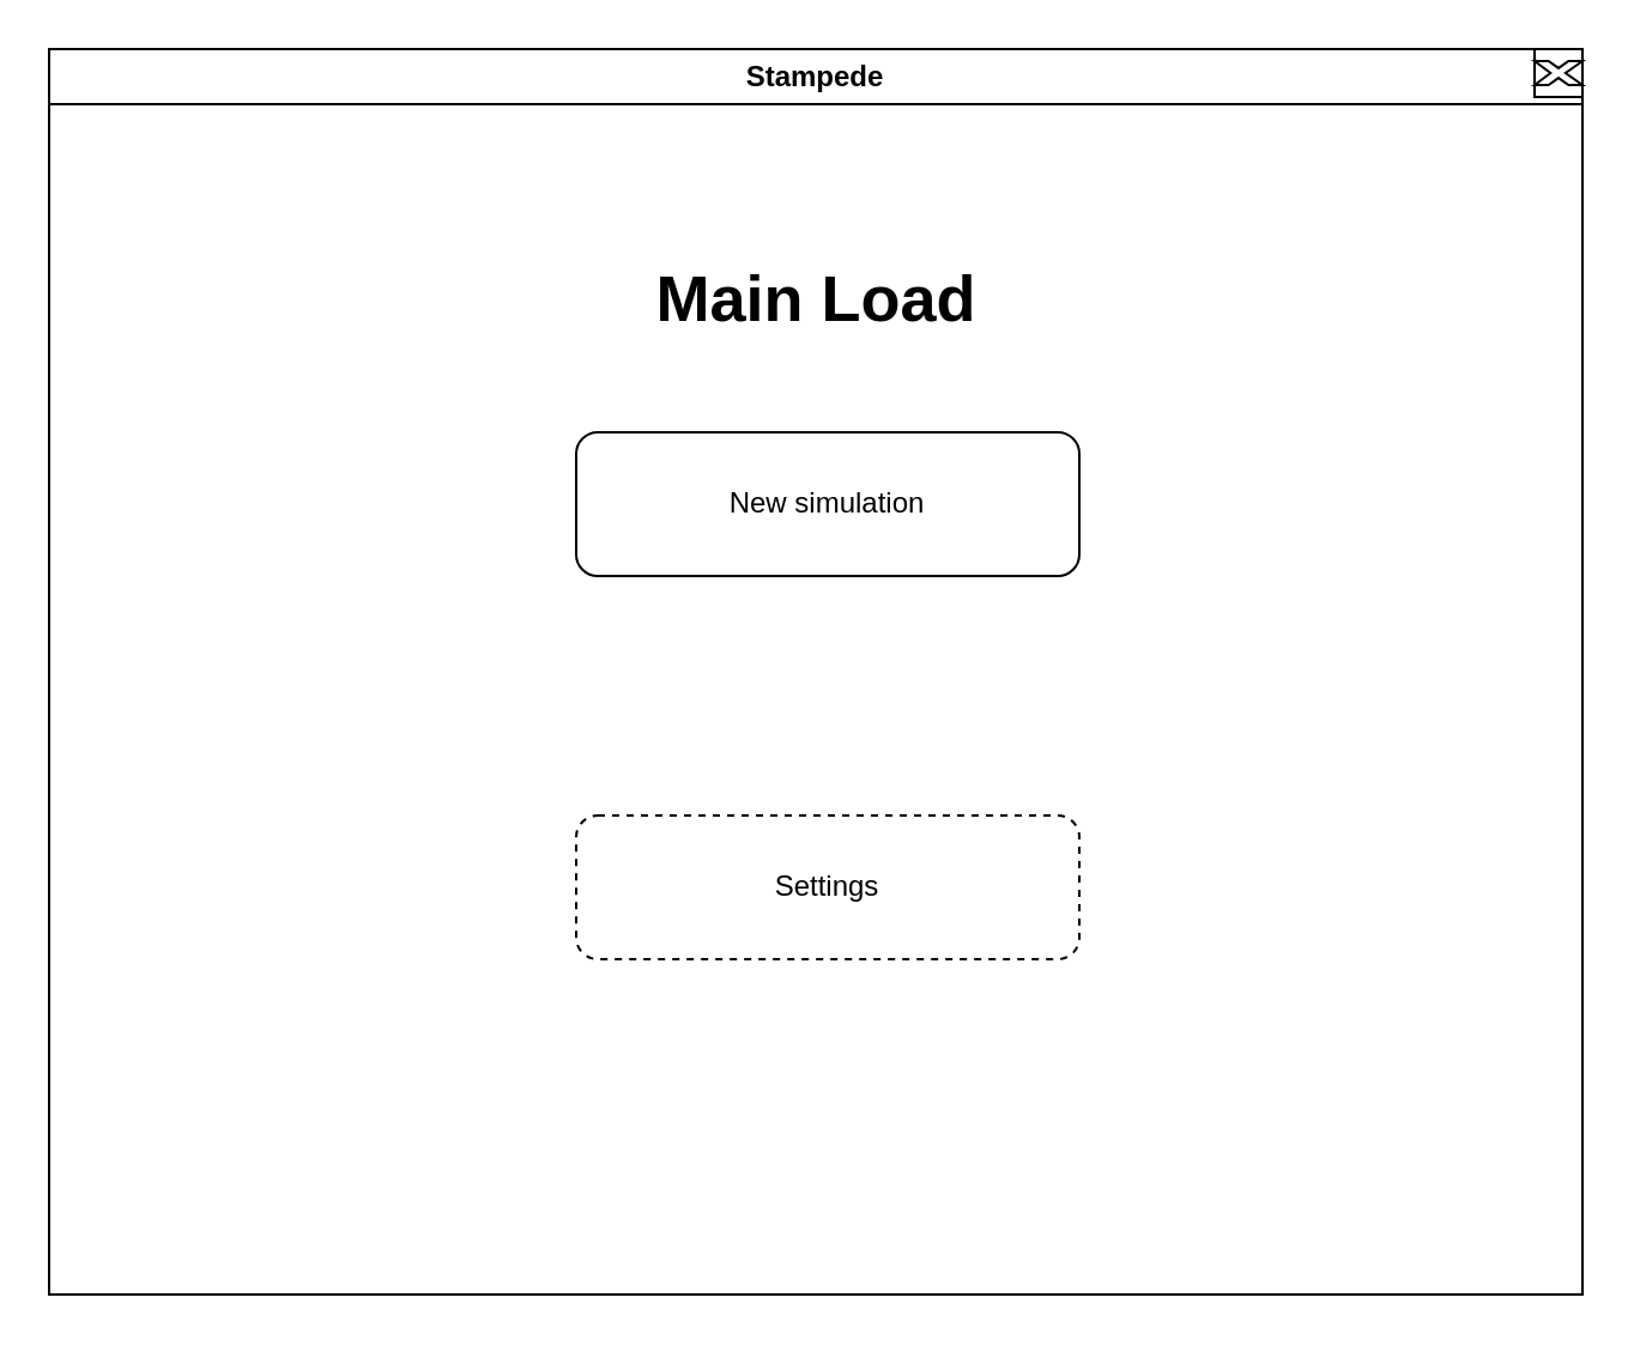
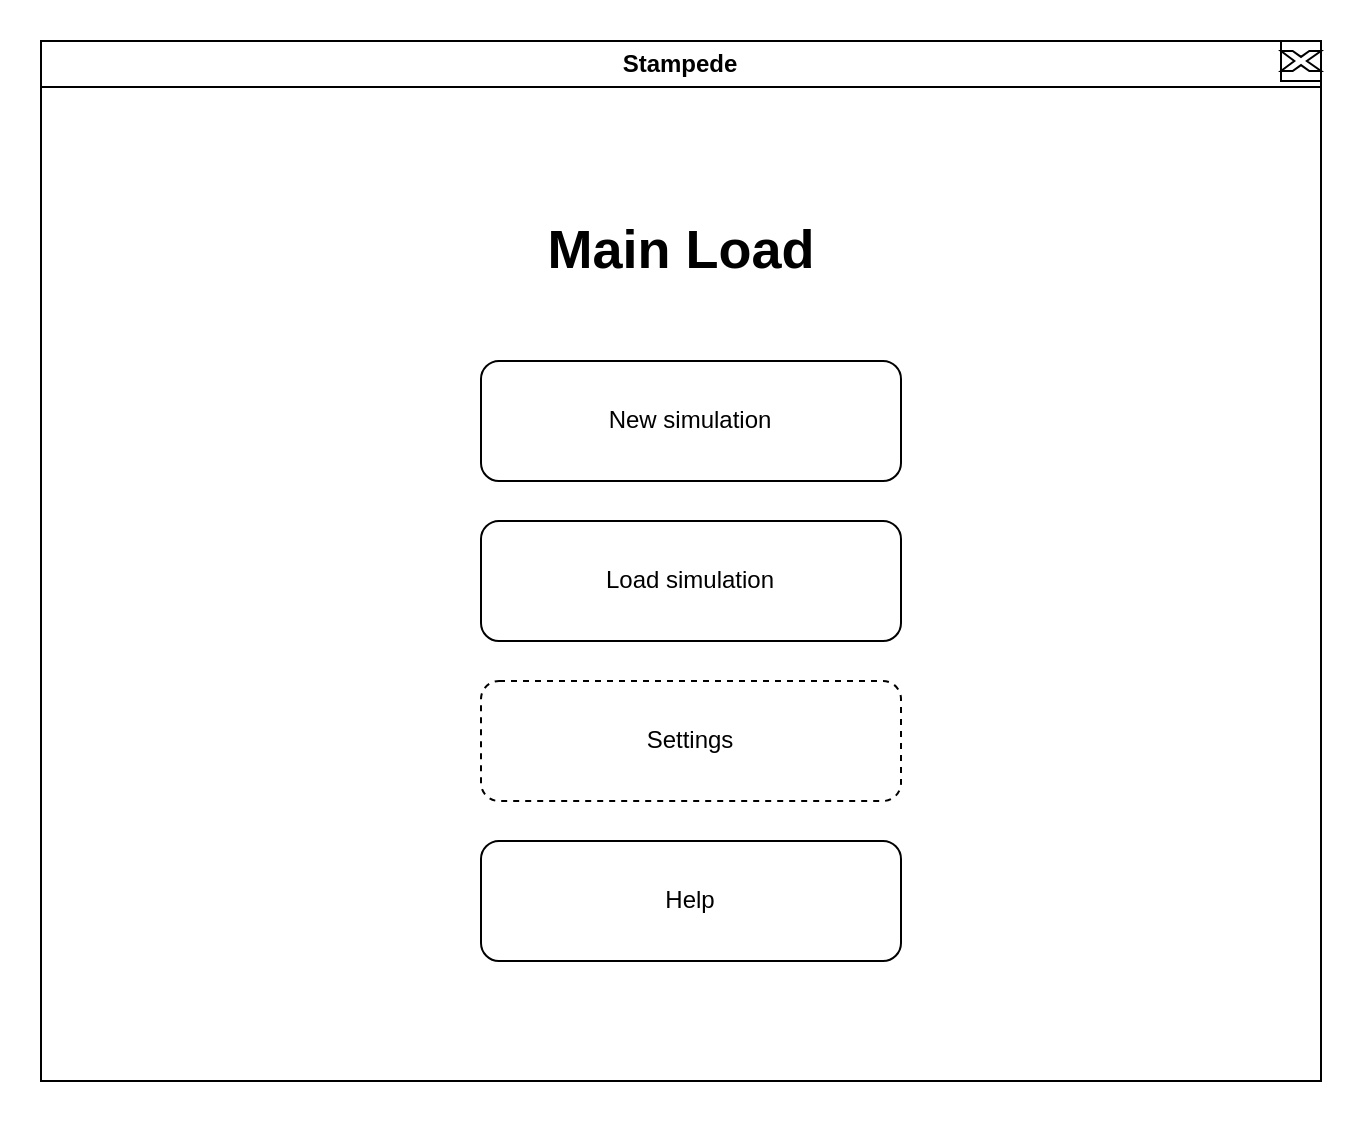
  <mxCell id="0" />
  <mxCell id="1" parent="0" />
  <mxCell id="2" value="Stampede" style="swimlane;whiteSpace=wrap;html=1;" vertex="1" parent="1"><mxGeometry x="20" y="20" width="640" height="520" as="geometry" /></mxCell>
  <mxCell id="3" value="" style="rounded=0;whiteSpace=wrap;html=1;" vertex="1" parent="2"><mxGeometry x="620" width="20" height="20" as="geometry" /></mxCell>
  <mxCell id="4" value="" style="verticalLabelPosition=bottom;verticalAlign=top;html=1;shape=mxgraph.basic.x" vertex="1" parent="2"><mxGeometry x="620" y="5" width="20" height="10" as="geometry" /></mxCell>
  <mxCell id="5" value="&lt;font style=&quot;font-size: 27px;&quot;&gt;&lt;b&gt;Main Load&lt;/b&gt;&lt;/font&gt;" style="text;html=1;align=center;verticalAlign=middle;resizable=0;points=[];autosize=1;strokeColor=none;fillColor=none;" vertex="1" parent="2"><mxGeometry x="240" y="80" width="160" height="50" as="geometry" /></mxCell>
  <mxCell id="6" value="New simulation" style="rounded=1;whiteSpace=wrap;html=1;" vertex="1" parent="2"><mxGeometry x="220" y="160" width="210" height="60" as="geometry" /></mxCell>
+ <mxCell id="7" value="Load simulation" style="rounded=1;whiteSpace=wrap;html=1;" vertex="1" parent="2"><mxGeometry x="220" y="240" width="210" height="60" as="geometry" /></mxCell>
  <mxCell id="8" value="Settings" style="rounded=1;whiteSpace=wrap;html=1;dashed=1;" vertex="1" parent="2"><mxGeometry x="220" y="320" width="210" height="60" as="geometry" /></mxCell>
+ <mxCell id="9" value="Help" style="rounded=1;whiteSpace=wrap;html=1;" vertex="1" parent="2"><mxGeometry x="220" y="400" width="210" height="60" as="geometry" /></mxCell>
